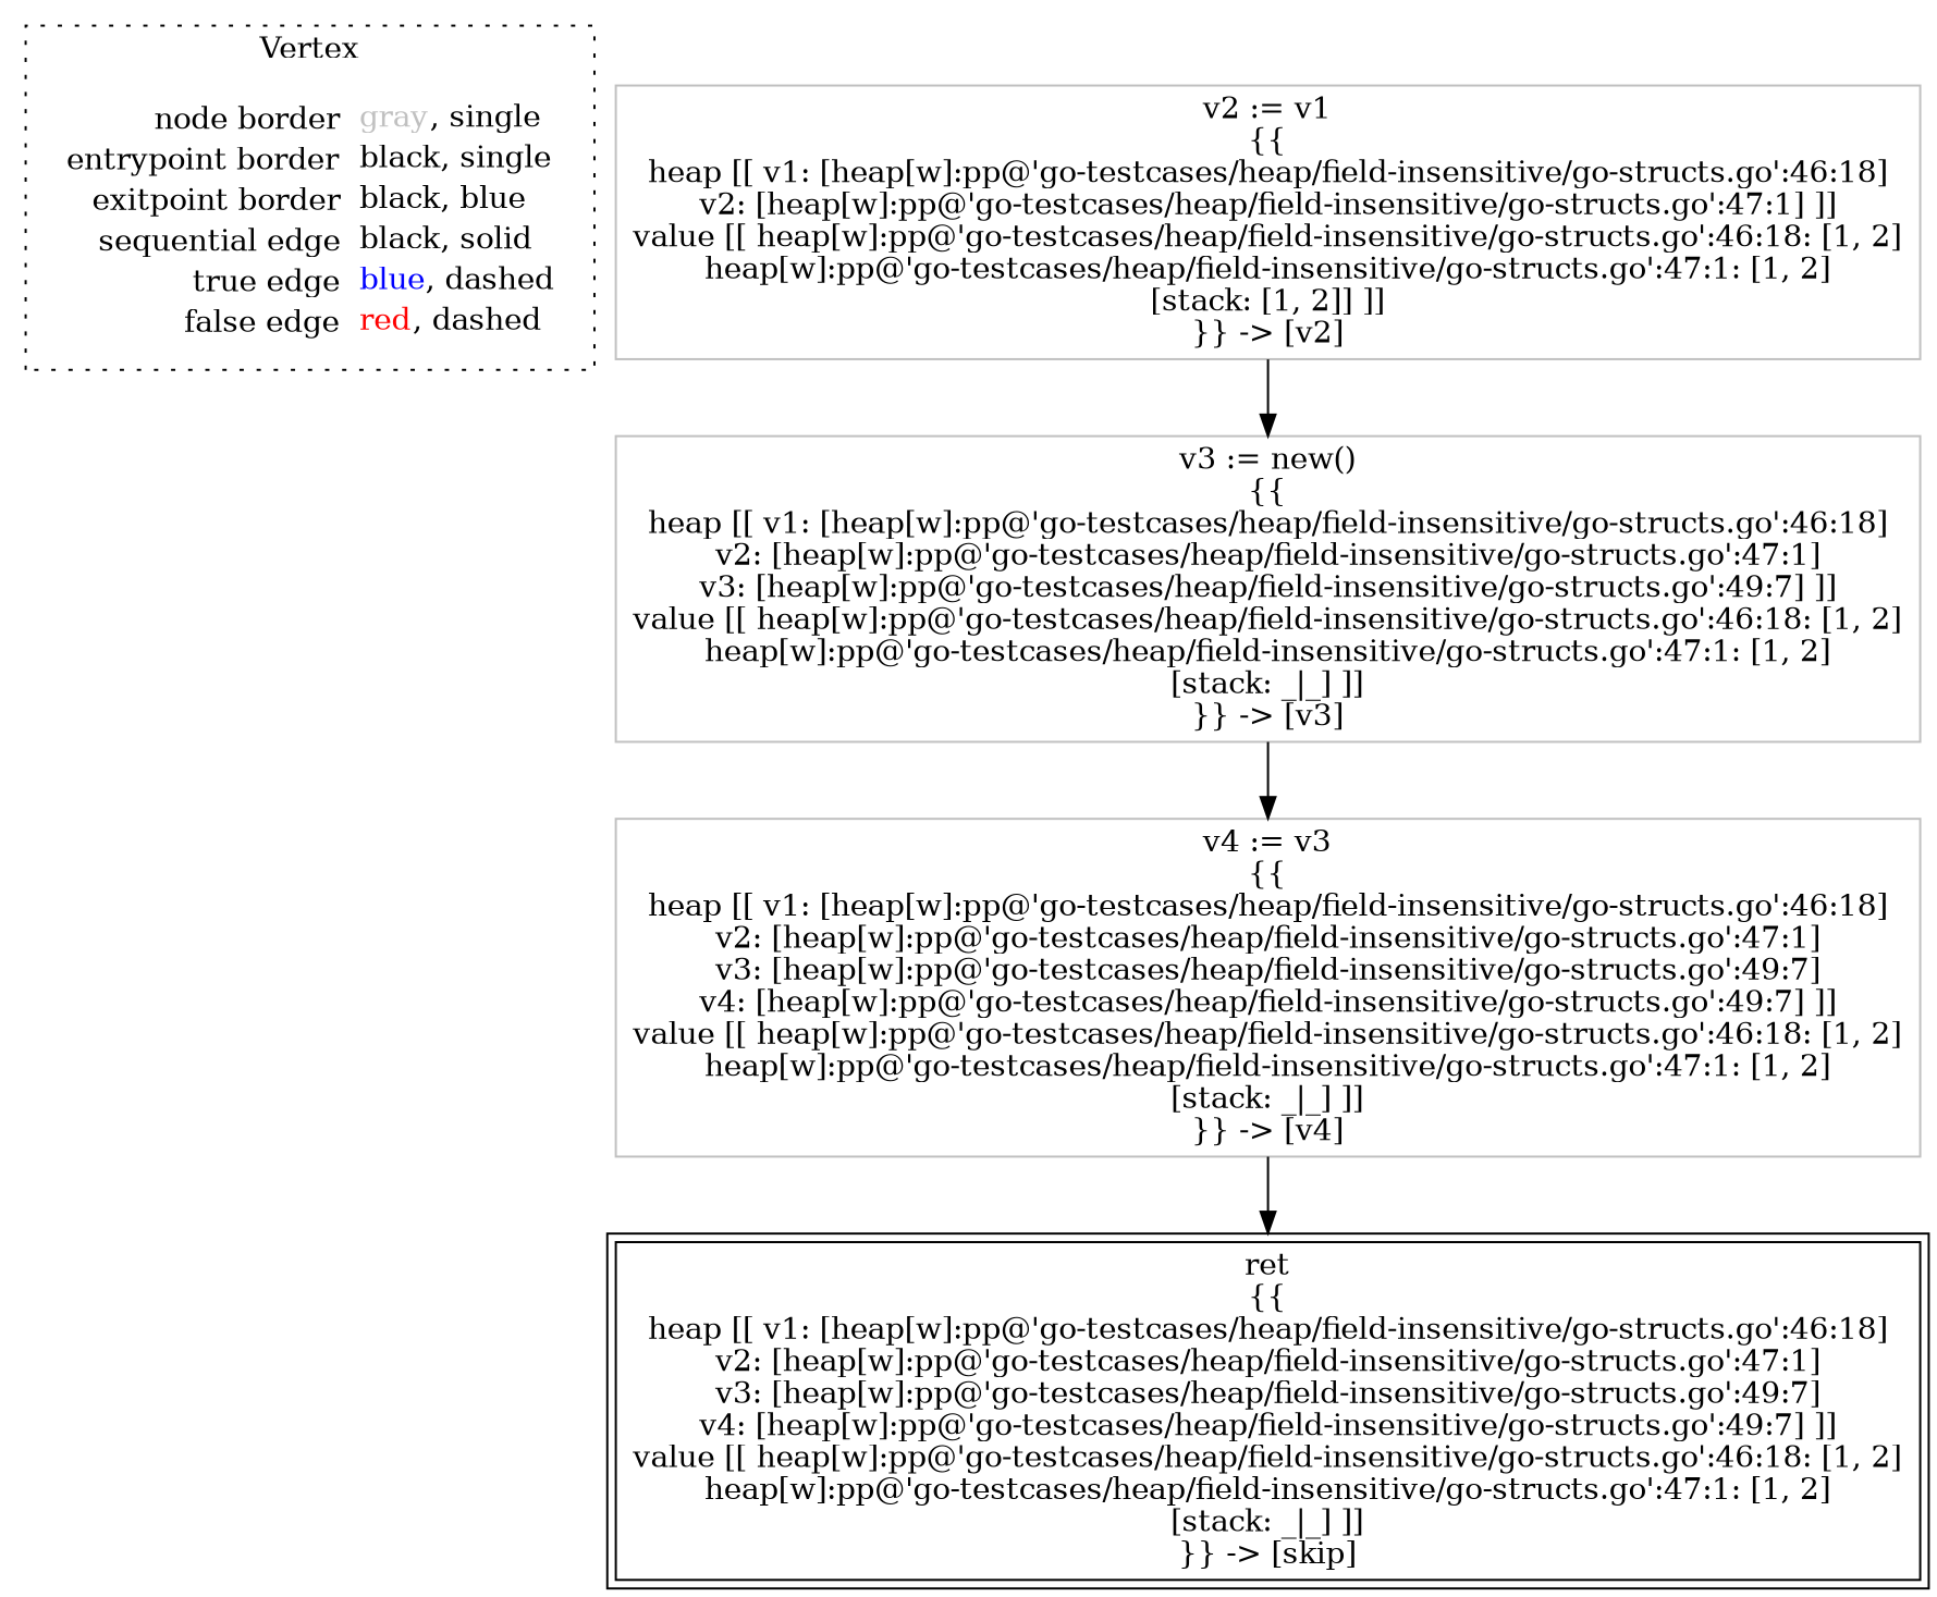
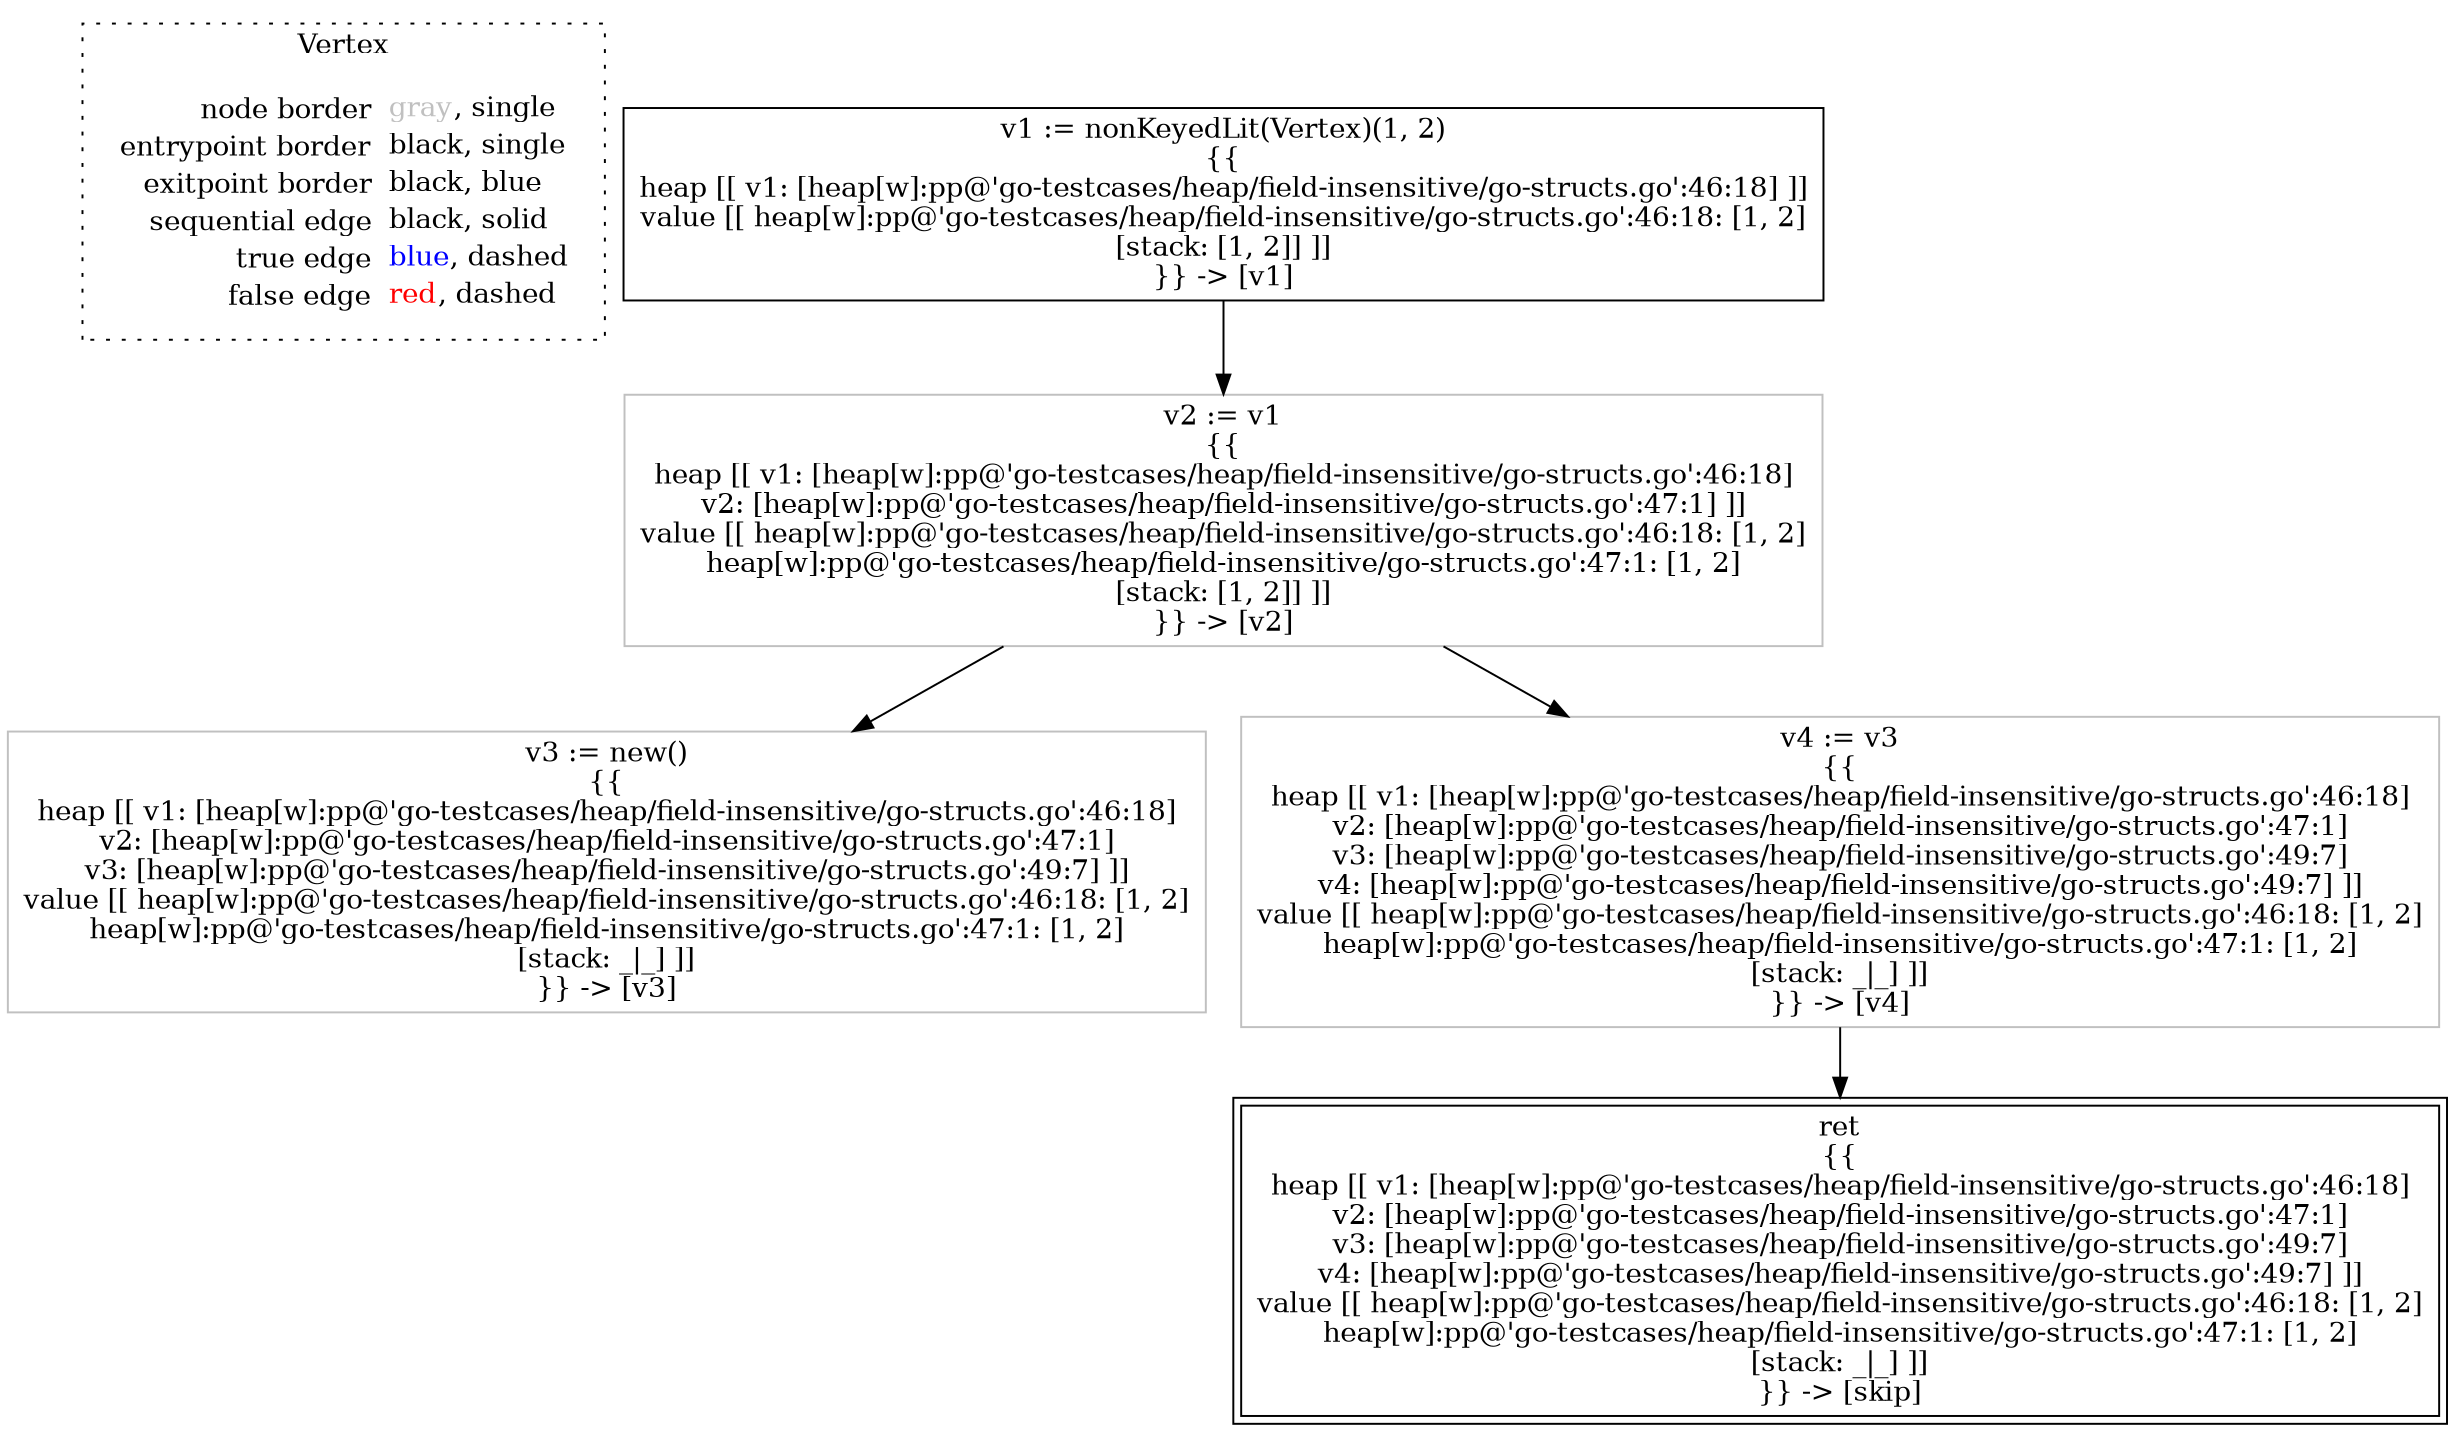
  digraph {
    node [shape=rect color=gray]
    edge [color=black]
    n1 [label=<<table border="0" cellpadding="2" cellspacing="0" cellborder="0"><tr><td align="right">node border&nbsp;</td><td align="left"><font color="gray">gray</font>, single</td></tr><tr><td align="right">entrypoint border&nbsp;</td><td align="left"><font color="black">black</font>, single</td></tr><tr><td align="right">exitpoint border&nbsp;</td><td align="left"><font color="black">black</font>, blue</td></tr><tr><td align="right">sequential edge&nbsp;</td><td align="left"><font color="black">black</font>, solid</td></tr><tr><td align="right">true edge&nbsp;</td><td align="left"><font color="blue">blue</font>, dashed</td></tr><tr><td align="right">false edge&nbsp;</td><td align="left"><font color="red">red</font>, dashed</td></tr></table>> shape=plaintext color=""]
+   n2 [color=black label=<v1 := nonKeyedLit(Vertex)(1, 2)<BR/>{{<BR/>heap [[ v1: [heap[w]:pp@'go-testcases/heap/field-insensitive/go-structs.go':46:18] ]]<BR/>value [[ heap[w]:pp@'go-testcases/heap/field-insensitive/go-structs.go':46:18: [1, 2]<BR/>[stack: [1, 2]] ]]<BR/>}} -&gt; [v1]>]
    n3 [label=<v2 := v1<BR/>{{<BR/>heap [[ v1: [heap[w]:pp@'go-testcases/heap/field-insensitive/go-structs.go':46:18]<BR/>v2: [heap[w]:pp@'go-testcases/heap/field-insensitive/go-structs.go':47:1] ]]<BR/>value [[ heap[w]:pp@'go-testcases/heap/field-insensitive/go-structs.go':46:18: [1, 2]<BR/>heap[w]:pp@'go-testcases/heap/field-insensitive/go-structs.go':47:1: [1, 2]<BR/>[stack: [1, 2]] ]]<BR/>}} -&gt; [v2]>]
    n4 [label=<v3 := new()<BR/>{{<BR/>heap [[ v1: [heap[w]:pp@'go-testcases/heap/field-insensitive/go-structs.go':46:18]<BR/>v2: [heap[w]:pp@'go-testcases/heap/field-insensitive/go-structs.go':47:1]<BR/>v3: [heap[w]:pp@'go-testcases/heap/field-insensitive/go-structs.go':49:7] ]]<BR/>value [[ heap[w]:pp@'go-testcases/heap/field-insensitive/go-structs.go':46:18: [1, 2]<BR/>heap[w]:pp@'go-testcases/heap/field-insensitive/go-structs.go':47:1: [1, 2]<BR/>[stack: _|_] ]]<BR/>}} -&gt; [v3]>]
    n5 [label=<v4 := v3<BR/>{{<BR/>heap [[ v1: [heap[w]:pp@'go-testcases/heap/field-insensitive/go-structs.go':46:18]<BR/>v2: [heap[w]:pp@'go-testcases/heap/field-insensitive/go-structs.go':47:1]<BR/>v3: [heap[w]:pp@'go-testcases/heap/field-insensitive/go-structs.go':49:7]<BR/>v4: [heap[w]:pp@'go-testcases/heap/field-insensitive/go-structs.go':49:7] ]]<BR/>value [[ heap[w]:pp@'go-testcases/heap/field-insensitive/go-structs.go':46:18: [1, 2]<BR/>heap[w]:pp@'go-testcases/heap/field-insensitive/go-structs.go':47:1: [1, 2]<BR/>[stack: _|_] ]]<BR/>}} -&gt; [v4]>]
    n6 [color=black label=<ret<BR/>{{<BR/>heap [[ v1: [heap[w]:pp@'go-testcases/heap/field-insensitive/go-structs.go':46:18]<BR/>v2: [heap[w]:pp@'go-testcases/heap/field-insensitive/go-structs.go':47:1]<BR/>v3: [heap[w]:pp@'go-testcases/heap/field-insensitive/go-structs.go':49:7]<BR/>v4: [heap[w]:pp@'go-testcases/heap/field-insensitive/go-structs.go':49:7] ]]<BR/>value [[ heap[w]:pp@'go-testcases/heap/field-insensitive/go-structs.go':46:18: [1, 2]<BR/>heap[w]:pp@'go-testcases/heap/field-insensitive/go-structs.go':47:1: [1, 2]<BR/>[stack: _|_] ]]<BR/>}} -&gt; [skip]> peripheries=2]
    subgraph cluster_1 {
      label=Vertex
      style=dotted
      n1
    }
+   n2 -> n3
    n3 -> n4
-   n4 -> n5
+   n3 -> n5
    n5 -> n6
  }
